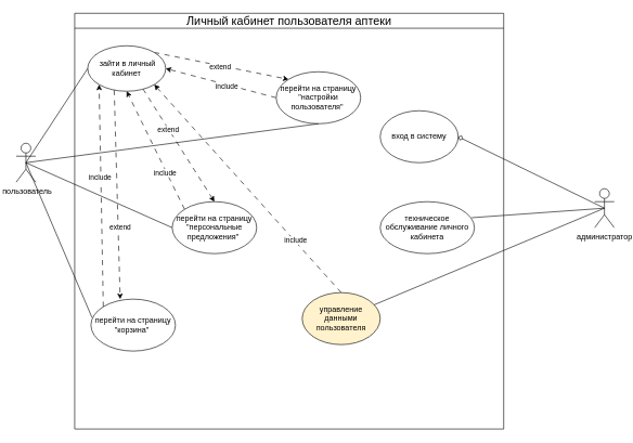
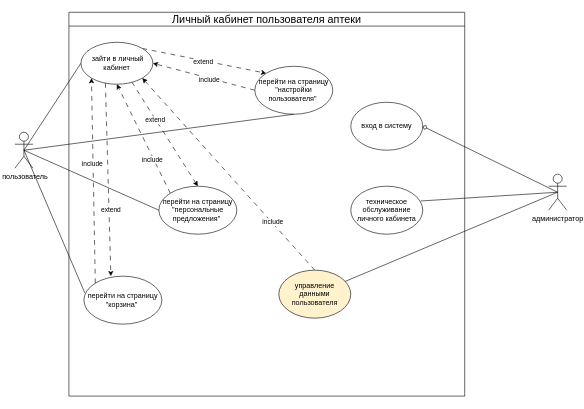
  <mxCell id="0" />
  <mxCell id="1" parent="0" />
  <mxCell id="2" value="&lt;span style=&quot;font-size: 18px;&quot;&gt;Личный кабинет пользователя аптеки&lt;/span&gt;" style="swimlane;whiteSpace=wrap;html=1;fontStyle=0" parent="1" vertex="1"><mxGeometry x="110" y="20" width="660" height="640" as="geometry" /></mxCell>
  <mxCell id="3" style="rounded=0;orthogonalLoop=1;jettySize=auto;html=1;exitX=1;exitY=0;exitDx=0;exitDy=0;entryX=0;entryY=0;entryDx=0;entryDy=0;dashed=1;dashPattern=8 8;" edge="1" parent="2" source="9" target="12"><mxGeometry relative="1" as="geometry" /></mxCell>
  <mxCell id="4" value="extend" style="edgeLabel;html=1;align=center;verticalAlign=middle;resizable=0;points=[];" vertex="1" connectable="0" parent="3"><mxGeometry x="-0.018" y="-2" relative="1" as="geometry"><mxPoint as="offset" /></mxGeometry></mxCell>
  <mxCell id="5" style="rounded=0;orthogonalLoop=1;jettySize=auto;html=1;exitX=0.34;exitY=0.971;exitDx=0;exitDy=0;entryX=0.346;entryY=0;entryDx=0;entryDy=0;dashed=1;dashPattern=8 8;exitPerimeter=0;entryPerimeter=0;" edge="1" parent="2" source="9" target="13"><mxGeometry relative="1" as="geometry"><mxPoint x="78.3" y="120.0" as="sourcePoint" /><mxPoint x="110.06" y="417.28" as="targetPoint" /></mxGeometry></mxCell>
  <mxCell id="6" value="extend" style="edgeLabel;html=1;align=center;verticalAlign=middle;resizable=0;points=[];" vertex="1" connectable="0" parent="5"><mxGeometry x="-0.764" y="1" relative="1" as="geometry"><mxPoint x="7" y="174" as="offset" /></mxGeometry></mxCell>
  <mxCell id="7" style="rounded=0;orthogonalLoop=1;jettySize=auto;html=1;exitX=0.708;exitY=0.948;exitDx=0;exitDy=0;entryX=0.5;entryY=0;entryDx=0;entryDy=0;dashed=1;dashPattern=8 8;exitPerimeter=0;" edge="1" parent="2" source="9" target="14"><mxGeometry relative="1" as="geometry" /></mxCell>
  <mxCell id="8" value="extend" style="edgeLabel;html=1;align=center;verticalAlign=middle;resizable=0;points=[];" vertex="1" connectable="0" parent="7"><mxGeometry x="-0.28" y="-2" relative="1" as="geometry"><mxPoint x="1" as="offset" /></mxGeometry></mxCell>
  <mxCell id="9" value="&amp;nbsp;зайти в личный кабинет" style="ellipse;whiteSpace=wrap;html=1;" vertex="1" parent="2"><mxGeometry x="20" y="50" width="120" height="70" as="geometry" /></mxCell>
  <mxCell id="10" style="rounded=0;orthogonalLoop=1;jettySize=auto;html=1;exitX=0;exitY=0.5;exitDx=0;exitDy=0;entryX=1;entryY=0.5;entryDx=0;entryDy=0;dashed=1;dashPattern=8 8;" edge="1" parent="2" source="12" target="9"><mxGeometry relative="1" as="geometry" /></mxCell>
  <mxCell id="11" value="include" style="edgeLabel;html=1;align=center;verticalAlign=middle;resizable=0;points=[];" vertex="1" connectable="0" parent="10"><mxGeometry x="-0.116" y="3" relative="1" as="geometry"><mxPoint as="offset" /></mxGeometry></mxCell>
  <mxCell id="12" value="перейти на страницу &quot;настройки пользователя&quot;&amp;nbsp;" style="ellipse;whiteSpace=wrap;html=1;" vertex="1" parent="2"><mxGeometry x="310" y="90" width="130" height="80" as="geometry" /></mxCell>
  <mxCell id="13" value="перейти на страницу &quot;корзина&quot;&amp;nbsp;" style="ellipse;whiteSpace=wrap;html=1;" vertex="1" parent="2"><mxGeometry x="25" y="440" width="130" height="80" as="geometry" /></mxCell>
  <mxCell id="14" value="перейти на страницу &quot;персональные предложения&quot;&amp;nbsp;" style="ellipse;whiteSpace=wrap;html=1;" vertex="1" parent="2"><mxGeometry x="150" y="290" width="130" height="80" as="geometry" /></mxCell>
  <mxCell id="15" style="rounded=0;orthogonalLoop=1;jettySize=auto;html=1;exitX=0;exitY=0;exitDx=0;exitDy=0;entryX=0;entryY=1;entryDx=0;entryDy=0;dashed=1;dashPattern=8 8;" edge="1" parent="2" source="13" target="9"><mxGeometry relative="1" as="geometry" /></mxCell>
  <mxCell id="16" value="include" style="edgeLabel;html=1;align=center;verticalAlign=middle;resizable=0;points=[];" vertex="1" connectable="0" parent="15"><mxGeometry x="0.347" y="1" relative="1" as="geometry"><mxPoint y="31" as="offset" /></mxGeometry></mxCell>
  <mxCell id="17" style="rounded=0;orthogonalLoop=1;jettySize=auto;html=1;exitX=0;exitY=0;exitDx=0;exitDy=0;entryX=0.5;entryY=1;entryDx=0;entryDy=0;dashed=1;dashPattern=8 8;" edge="1" parent="2" source="14" target="9"><mxGeometry relative="1" as="geometry" /></mxCell>
  <mxCell id="18" value="include" style="edgeLabel;html=1;align=center;verticalAlign=middle;resizable=0;points=[];" vertex="1" connectable="0" parent="17"><mxGeometry x="-0.367" y="3" relative="1" as="geometry"><mxPoint as="offset" /></mxGeometry></mxCell>
- <mxCell id="19" value="техническое обслуживание личного кабинета" style="ellipse;whiteSpace=wrap;html=1;" vertex="1" parent="2"><mxGeometry x="470" y="290" width="145" height="80" as="geometry" /></mxCell>
+ <mxCell id="19" value="техническое обслуживание личного кабинета" style="ellipse;whiteSpace=wrap;html=1;" vertex="1" parent="2"><mxGeometry x="470" y="290" width="120" height="80" as="geometry" /></mxCell>
  <mxCell id="20" value="вход в систему" style="ellipse;whiteSpace=wrap;html=1;" vertex="1" parent="2"><mxGeometry x="470" y="150" width="120" height="80" as="geometry" /></mxCell>
  <mxCell id="21" style="rounded=0;orthogonalLoop=1;jettySize=auto;html=1;exitX=0.5;exitY=0;exitDx=0;exitDy=0;entryX=1;entryY=1;entryDx=0;entryDy=0;dashed=1;dashPattern=8 8;" edge="1" parent="2" source="23" target="9"><mxGeometry relative="1" as="geometry" /></mxCell>
  <mxCell id="22" value="include" style="edgeLabel;html=1;align=center;verticalAlign=middle;resizable=0;points=[];" vertex="1" connectable="0" parent="21"><mxGeometry x="-0.502" y="-1" relative="1" as="geometry"><mxPoint as="offset" /></mxGeometry></mxCell>
  <mxCell id="23" value="управление данными пользователя" style="ellipse;whiteSpace=wrap;html=1;fillColor=#fff2cc;" vertex="1" parent="2"><mxGeometry x="350" y="430" width="120" height="80" as="geometry" /></mxCell>
  <mxCell id="24" style="rounded=0;orthogonalLoop=1;jettySize=auto;html=1;exitX=0.5;exitY=0.5;exitDx=0;exitDy=0;exitPerimeter=0;entryX=0.972;entryY=0.308;entryDx=0;entryDy=0;endArrow=none;endFill=0;entryPerimeter=0;" edge="1" parent="1" source="27" target="19"><mxGeometry relative="1" as="geometry" /></mxCell>
  <mxCell id="25" style="rounded=0;orthogonalLoop=1;jettySize=auto;html=1;exitX=0.5;exitY=0.5;exitDx=0;exitDy=0;exitPerimeter=0;endArrow=none;endFill=0;" edge="1" parent="1" source="27" target="23"><mxGeometry relative="1" as="geometry" /></mxCell>
  <mxCell id="26" style="rounded=0;orthogonalLoop=1;jettySize=auto;html=1;exitX=0.5;exitY=0.5;exitDx=0;exitDy=0;exitPerimeter=0;entryX=1;entryY=0.5;entryDx=0;entryDy=0;endArrow=diamond;endFill=0;" edge="1" parent="1" source="27" target="20"><mxGeometry relative="1" as="geometry" /></mxCell>
  <mxCell id="27" value="администратор" style="shape=umlActor;verticalLabelPosition=bottom;verticalAlign=top;html=1;outlineConnect=0;" parent="1" vertex="1"><mxGeometry x="910" y="290" width="30" height="60" as="geometry" /></mxCell>
  <mxCell id="28" style="rounded=0;orthogonalLoop=1;jettySize=auto;html=1;exitX=0.5;exitY=0.5;exitDx=0;exitDy=0;exitPerimeter=0;endArrow=none;endFill=0;entryX=0;entryY=0.5;entryDx=0;entryDy=0;" edge="1" parent="1" source="32" target="9"><mxGeometry relative="1" as="geometry"><mxPoint x="210" y="210" as="targetPoint" /></mxGeometry></mxCell>
  <mxCell id="29" style="rounded=0;orthogonalLoop=1;jettySize=auto;html=1;exitX=0.5;exitY=0.5;exitDx=0;exitDy=0;exitPerimeter=0;endArrow=none;endFill=0;entryX=0.5;entryY=1;entryDx=0;entryDy=0;" edge="1" parent="1" source="32" target="12"><mxGeometry relative="1" as="geometry"><mxPoint x="210" y="260" as="targetPoint" /></mxGeometry></mxCell>
  <mxCell id="30" style="rounded=0;orthogonalLoop=1;jettySize=auto;html=1;exitX=0.5;exitY=0.5;exitDx=0;exitDy=0;exitPerimeter=0;entryX=0.013;entryY=0.356;entryDx=0;entryDy=0;endArrow=none;endFill=0;entryPerimeter=0;" edge="1" parent="1" source="32" target="13"><mxGeometry relative="1" as="geometry" /></mxCell>
  <mxCell id="31" style="rounded=0;orthogonalLoop=1;jettySize=auto;html=1;exitX=0.5;exitY=0.5;exitDx=0;exitDy=0;exitPerimeter=0;entryX=0;entryY=0.5;entryDx=0;entryDy=0;endArrow=none;endFill=0;" edge="1" parent="1" source="32" target="14"><mxGeometry relative="1" as="geometry" /></mxCell>
  <mxCell id="32" value="&lt;div&gt;&amp;nbsp;пользователь&lt;/div&gt;" style="shape=umlActor;verticalLabelPosition=bottom;verticalAlign=top;html=1;outlineConnect=0;" parent="1" vertex="1"><mxGeometry x="20" y="220" width="30" height="60" as="geometry" /></mxCell>
